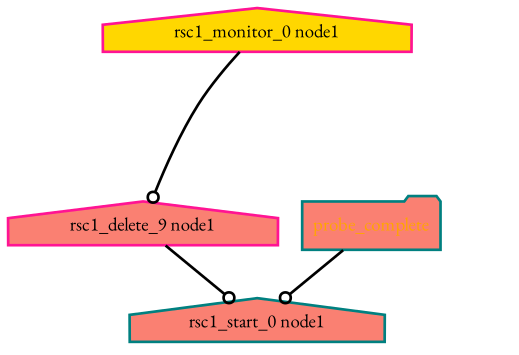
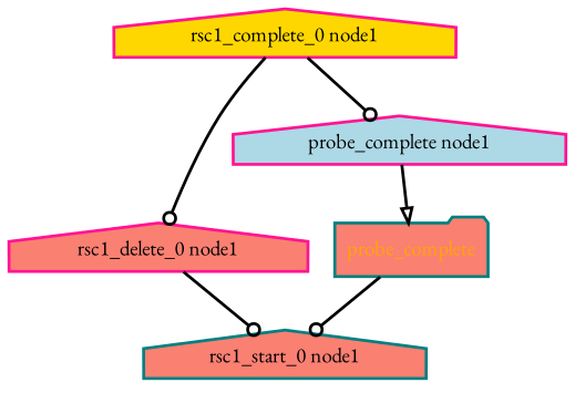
  digraph {
    fontname="EB Garamond"
    node [color=deeppink fillcolor=salmon fontcolor=black fontname="EB Garamond" shape=house style="bold,filled"]
    edge [arrowhead=odot fontname="EB Garamond" style=bold]
    "rsc1_start_0 node1" [color=teal]
-   "rsc1_delete_0 node1" [label="rsc1_delete_9 node1"]
+   "rsc1_delete_0 node1"
    probe_complete [color=teal fontcolor=orange shape=folder]
-   "rsc1_monitor_0 node1" [fillcolor=gold]
+   "probe_complete node1" [fillcolor=lightblue]
+   "rsc1_monitor_0 node1" [fillcolor=gold label="rsc1_complete_0 node1"]
    "rsc1_delete_0 node1" -> "rsc1_start_0 node1"
    probe_complete -> "rsc1_start_0 node1"
+   "probe_complete node1" -> probe_complete [arrowhead=onormal]
    "rsc1_monitor_0 node1" -> "rsc1_delete_0 node1"
+   "rsc1_monitor_0 node1" -> "probe_complete node1"
  }
